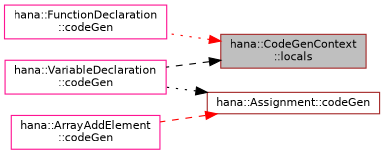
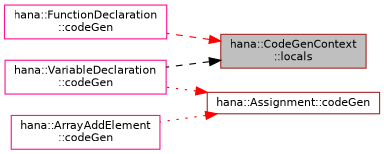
  digraph {
    rankdir=RL
    node [color=deeppink fillcolor=white fontname=Helvetica fontsize=10 shape=record style=filled]
    edge [color=black dir=back fontname=Helvetica fontsize=10 labelfontname=Helvetica labelfontsize=10 style=dashed]
    n1 [color=brown fillcolor=grey75 fontcolor=black height=0.2 label="hana::CodeGenContext\l::locals" width=0.4]
    n2 [height=0.2 label="hana::VariableDeclaration\l::codeGen" width=0.4]
    n3 [height=0.2 label="hana::FunctionDeclaration\l::codeGen" width=0.4]
    n4 [color=brown height=0.2 label="hana::Assignment::codeGen" width=0.4]
    n5 [height=0.2 label="hana::ArrayAddElement\l::codeGen" width=0.4]
    n1 -> n2
-   n1 -> n3 [color=red style=dotted]
-   n4 -> n2 [style=dotted]
-   n4 -> n5 [color=red]
+   n1 -> n3 [color=red]
+   n4 -> n2 [color=red style=dotted]
+   n4 -> n5 [color=red style=dotted]
  }
